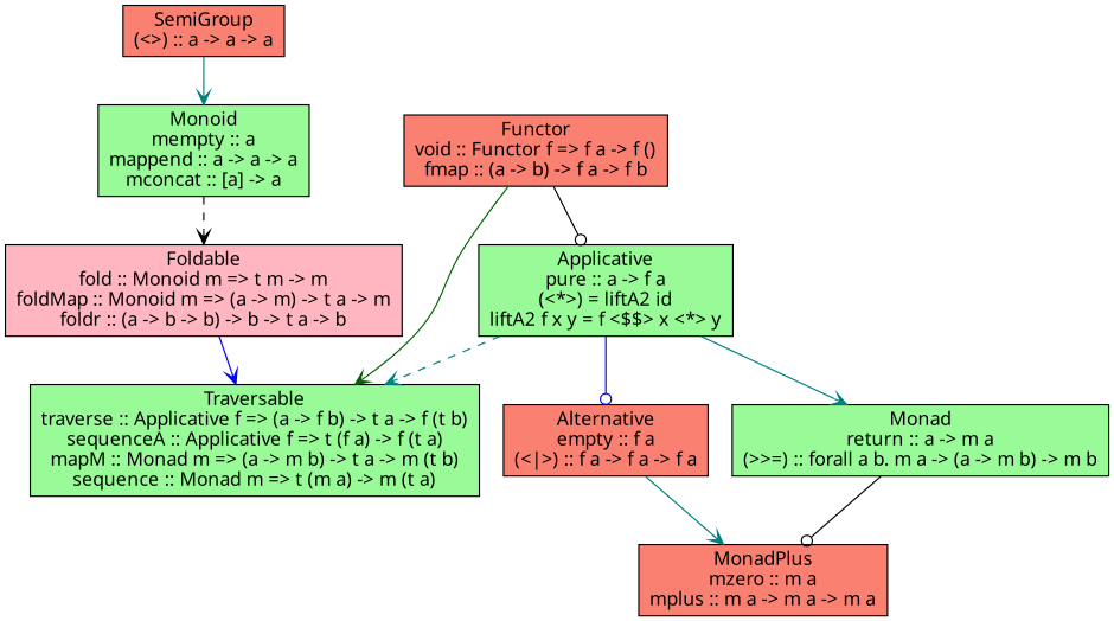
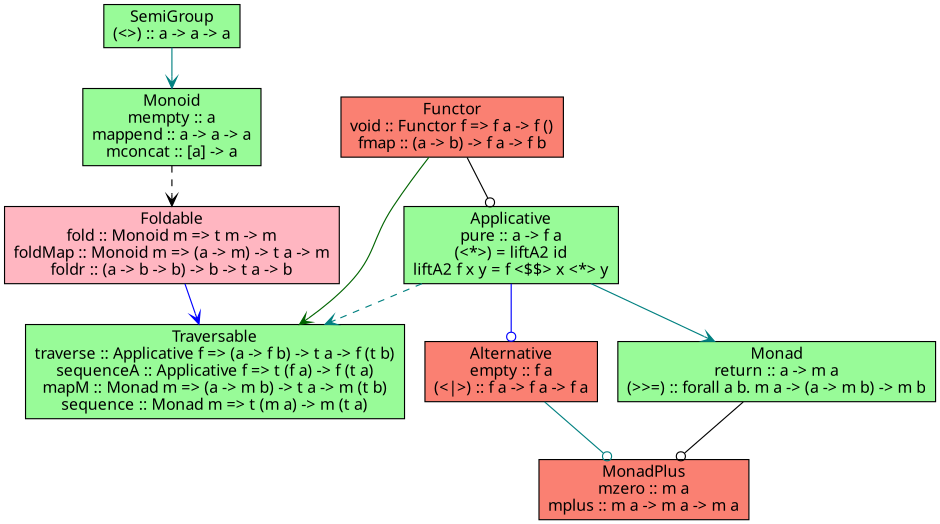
  digraph {
    fontname=dubai
    node [fillcolor=palegreen fontname=dubai shape=rectangle style=filled]
    edge [arrowhead=vee color=teal fontname=dubai]
-   n1 [fillcolor=salmon label="SemiGroup\n(<>) :: a -> a -> a"]
+   n1 [label="SemiGroup\n(<>) :: a -> a -> a"]
    n2 [label="Monoid\nmempty :: a\nmappend :: a -> a -> a\nmconcat :: [a] -> a"]
    n3 [fillcolor=lightpink label="Foldable\nfold :: Monoid m => t m -> m\nfoldMap :: Monoid m => (a -> m) -> t a -> m\nfoldr :: (a -> b -> b) -> b -> t a -> b"]
    n4 [label="Traversable\ntraverse :: Applicative f => (a -> f b) -> t a -> f (t b)\nsequenceA :: Applicative f => t (f a) -> f (t a)\nmapM :: Monad m => (a -> m b) -> t a -> m (t b)\nsequence :: Monad m => t (m a) -> m (t a)"]
    n5 [fillcolor=salmon label="Functor\nvoid :: Functor f => f a -> f ()\nfmap :: (a -> b) -> f a -> f b"]
    n6 [label="Applicative\npure :: a -> f a\n(<*>) = liftA2 id\nliftA2 f x y = f <$$> x <*> y"]
    n7 [fillcolor=salmon label="Alternative\nempty :: f a\n(<|>) :: f a -> f a -> f a"]
    n8 [label="Monad\nreturn :: a -> m a\n(>>=) :: forall a b. m a -> (a -> m b) -> m b"]
    n9 [fillcolor=salmon label="MonadPlus\nmzero :: m a\nmplus :: m a -> m a -> m a"]
    n1 -> n2
    n2 -> n3 [color=black style=dashed]
    n3 -> n4 [color=blue]
    n5 -> n4 [color=darkgreen]
    n5 -> n6 [arrowhead=odot color=black]
    n6 -> n4 [style=dashed]
    n6 -> n7 [arrowhead=odot color=blue]
    n6 -> n8
-   n7 -> n9
+   n7 -> n9 [arrowhead=odot]
    n8 -> n9 [arrowhead=odot color=black]
  }
